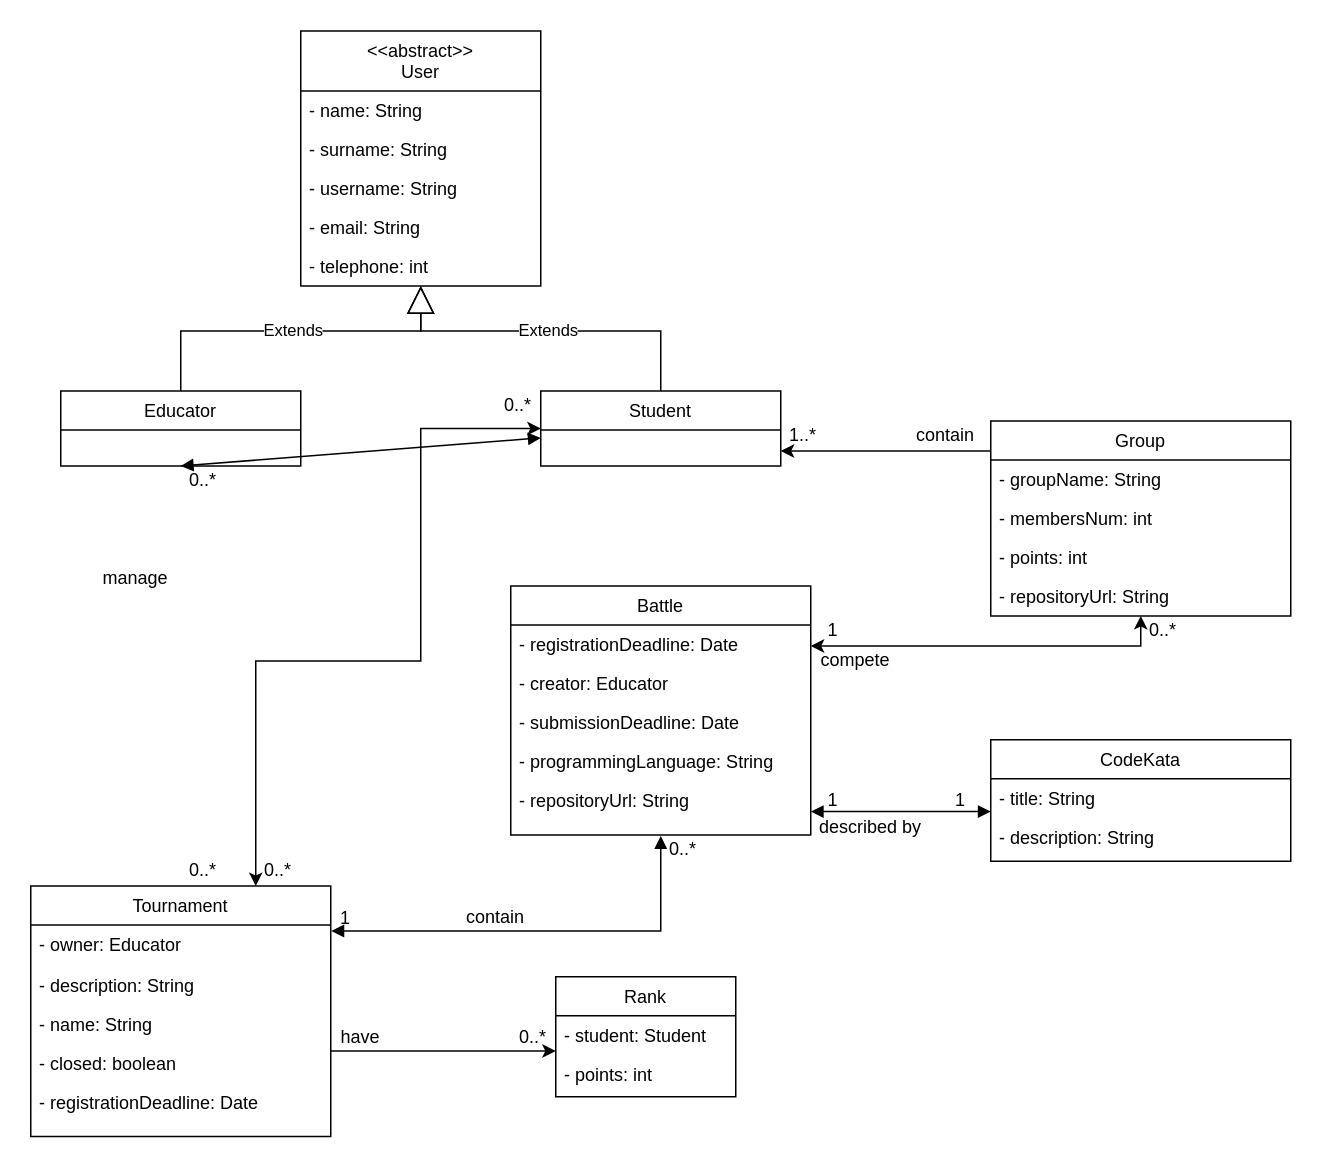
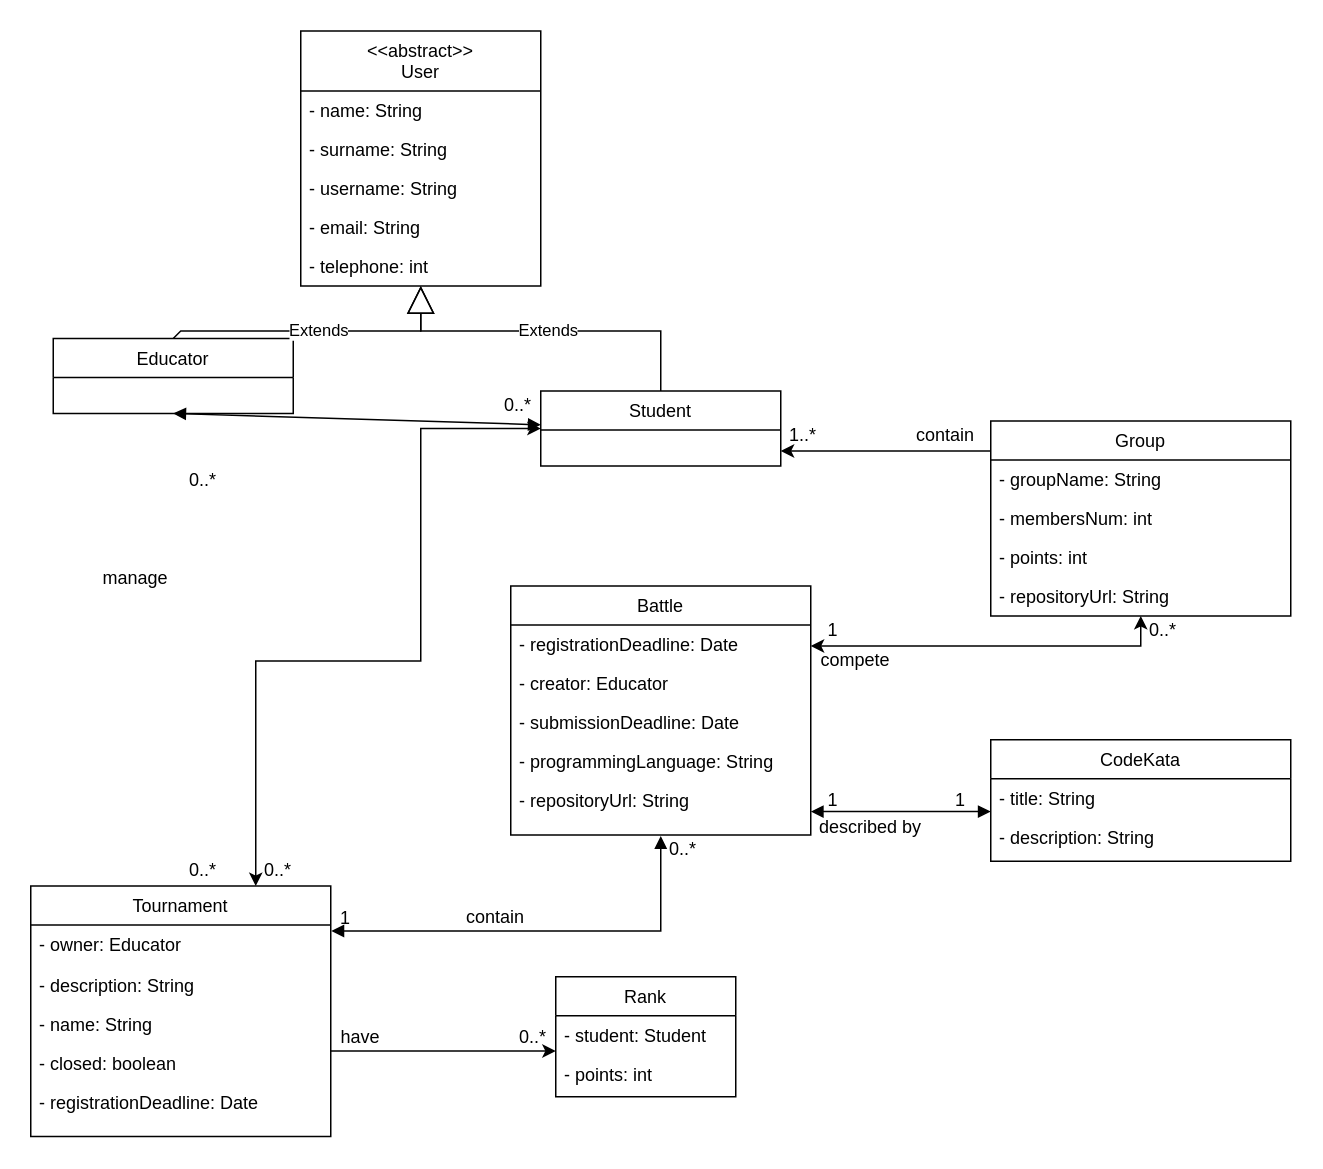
  <mxCell id="0" />
  <mxCell id="1" parent="0" />
  <mxCell id="2" value="Student" style="swimlane;fontStyle=0;align=center;verticalAlign=top;childLayout=stackLayout;horizontal=1;startSize=26;horizontalStack=0;resizeParent=1;resizeLast=0;collapsible=0;marginBottom=0;rounded=0;shadow=0;strokeWidth=1;" vertex="1" parent="1"><mxGeometry x="360" y="260" width="160" height="50" as="geometry"><mxRectangle x="130" y="380" width="160" height="26" as="alternateBounds" /></mxGeometry></mxCell>
- <mxCell id="3" value="Educator" style="swimlane;fontStyle=0;align=center;verticalAlign=top;childLayout=stackLayout;horizontal=1;startSize=26;horizontalStack=0;resizeParent=1;resizeLast=0;collapsible=0;marginBottom=0;rounded=0;shadow=0;strokeWidth=1;" vertex="1" parent="1"><mxGeometry x="40" y="260" width="160" height="50" as="geometry"><mxRectangle x="130" y="380" width="160" height="26" as="alternateBounds" /></mxGeometry></mxCell>
+ <mxCell id="3" value="Educator" style="swimlane;fontStyle=0;align=center;verticalAlign=top;childLayout=stackLayout;horizontal=1;startSize=26;horizontalStack=0;resizeParent=1;resizeLast=0;collapsible=0;marginBottom=0;rounded=0;shadow=0;strokeWidth=1;" vertex="1" parent="1"><mxGeometry x="35" y="225" width="160" height="50" as="geometry"><mxRectangle x="130" y="380" width="160" height="26" as="alternateBounds" /></mxGeometry></mxCell>
  <mxCell id="4" value="&lt;&lt;abstract&gt;&gt;&#10;User" style="swimlane;fontStyle=0;align=center;verticalAlign=top;childLayout=stackLayout;horizontal=1;startSize=40;horizontalStack=0;resizeParent=1;resizeLast=0;collapsible=0;marginBottom=0;rounded=0;shadow=0;strokeWidth=1;" vertex="1" parent="1"><mxGeometry x="200" y="20" width="160" height="170" as="geometry"><mxRectangle x="130" y="380" width="160" height="26" as="alternateBounds" /></mxGeometry></mxCell>
  <mxCell id="5" value="- name: String" style="text;align=left;verticalAlign=top;spacingLeft=4;spacingRight=4;overflow=hidden;rotatable=0;points=[[0,0.5],[1,0.5]];portConstraint=eastwest;" vertex="1" parent="4"><mxGeometry y="40" width="160" height="26" as="geometry" /></mxCell>
  <mxCell id="6" value="- surname: String" style="text;align=left;verticalAlign=top;spacingLeft=4;spacingRight=4;overflow=hidden;rotatable=0;points=[[0,0.5],[1,0.5]];portConstraint=eastwest;rounded=0;shadow=0;html=0;" vertex="1" parent="4"><mxGeometry y="66" width="160" height="26" as="geometry" /></mxCell>
  <mxCell id="7" value="- username: String" style="text;align=left;verticalAlign=top;spacingLeft=4;spacingRight=4;overflow=hidden;rotatable=0;points=[[0,0.5],[1,0.5]];portConstraint=eastwest;rounded=0;shadow=0;html=0;" vertex="1" parent="4"><mxGeometry y="92" width="160" height="26" as="geometry" /></mxCell>
  <mxCell id="8" value="- email: String" style="text;align=left;verticalAlign=top;spacingLeft=4;spacingRight=4;overflow=hidden;rotatable=0;points=[[0,0.5],[1,0.5]];portConstraint=eastwest;rounded=0;shadow=0;html=0;" vertex="1" parent="4"><mxGeometry y="118" width="160" height="26" as="geometry" /></mxCell>
  <mxCell id="9" value="- telephone: int" style="text;align=left;verticalAlign=top;spacingLeft=4;spacingRight=4;overflow=hidden;rotatable=0;points=[[0,0.5],[1,0.5]];portConstraint=eastwest;rounded=0;shadow=0;html=0;" vertex="1" parent="4"><mxGeometry y="144" width="160" height="26" as="geometry" /></mxCell>
  <mxCell id="10" value="Extends" style="endArrow=block;endSize=16;endFill=0;html=1;rounded=0;entryX=0.5;entryY=1;entryDx=0;entryDy=0;exitX=0.5;exitY=0;exitDx=0;exitDy=0;" edge="1" parent="1" source="3" target="4"><mxGeometry width="160" relative="1" as="geometry"><mxPoint x="700" y="200" as="sourcePoint" /><mxPoint x="860" y="200" as="targetPoint" /><Array as="points"><mxPoint x="120" y="220" /><mxPoint x="280" y="220" /></Array></mxGeometry></mxCell>
  <mxCell id="11" value="Extends" style="endArrow=block;endSize=16;endFill=0;html=1;rounded=0;exitX=0.5;exitY=0;exitDx=0;exitDy=0;entryX=0.5;entryY=1;entryDx=0;entryDy=0;" edge="1" parent="1" source="2" target="4"><mxGeometry width="160" relative="1" as="geometry"><mxPoint x="450" y="258" as="sourcePoint" /><mxPoint x="620" y="170" as="targetPoint" /><Array as="points"><mxPoint y="220" x="440" /><mxPoint x="280" y="220" /></Array></mxGeometry></mxCell>
  <mxCell id="12" value="Tournament" style="swimlane;fontStyle=0;align=center;verticalAlign=top;childLayout=stackLayout;horizontal=1;startSize=26;horizontalStack=0;resizeParent=1;resizeLast=0;collapsible=0;marginBottom=0;rounded=0;shadow=0;strokeWidth=1;container=1;" vertex="1" parent="1"><mxGeometry x="20" y="590" width="200" height="167" as="geometry"><mxRectangle x="130" y="380" width="160" height="26" as="alternateBounds" /></mxGeometry></mxCell>
  <mxCell id="13" value="- owner: Educator" style="text;align=left;verticalAlign=top;spacingLeft=4;spacingRight=4;overflow=hidden;rotatable=0;points=[[0,0.5],[1,0.5]];portConstraint=eastwest;" vertex="1" parent="12"><mxGeometry y="26" width="200" height="27" as="geometry" /></mxCell>
  <mxCell id="14" value="- description: String" style="text;align=left;verticalAlign=top;spacingLeft=4;spacingRight=4;overflow=hidden;rotatable=0;points=[[0,0.5],[1,0.5]];portConstraint=eastwest;" vertex="1" parent="12"><mxGeometry y="53" width="200" height="26" as="geometry" /></mxCell>
  <mxCell id="15" value="- name: String" style="text;align=left;verticalAlign=top;spacingLeft=4;spacingRight=4;overflow=hidden;rotatable=0;points=[[0,0.5],[1,0.5]];portConstraint=eastwest;" vertex="1" parent="12"><mxGeometry y="79" width="200" height="26" as="geometry" /></mxCell>
  <mxCell id="16" value="- closed: boolean" style="text;align=left;verticalAlign=top;spacingLeft=4;spacingRight=4;overflow=hidden;rotatable=0;points=[[0,0.5],[1,0.5]];portConstraint=eastwest;" vertex="1" parent="12"><mxGeometry y="105" width="200" height="26" as="geometry" /></mxCell>
  <mxCell id="17" value="- registrationDeadline: Date" style="text;align=left;verticalAlign=top;spacingLeft=4;spacingRight=4;overflow=hidden;rotatable=0;points=[[0,0.5],[1,0.5]];portConstraint=eastwest;rounded=0;shadow=0;html=0;" vertex="1" parent="12"><mxGeometry y="131" width="200" height="36" as="geometry" /></mxCell>
  <mxCell id="18" value="Rank" style="swimlane;fontStyle=0;align=center;verticalAlign=top;childLayout=stackLayout;horizontal=1;startSize=26;horizontalStack=0;resizeParent=1;resizeLast=0;collapsible=0;marginBottom=0;rounded=0;shadow=0;strokeWidth=1;" vertex="1" parent="1"><mxGeometry x="370" y="650.5" width="120" height="80" as="geometry"><mxRectangle x="130" y="380" width="160" height="26" as="alternateBounds" /></mxGeometry></mxCell>
  <mxCell id="19" value="- student: Student" style="text;align=left;verticalAlign=top;spacingLeft=4;spacingRight=4;overflow=hidden;rotatable=0;points=[[0,0.5],[1,0.5]];portConstraint=eastwest;" vertex="1" parent="18"><mxGeometry y="26" width="120" height="26" as="geometry" /></mxCell>
  <mxCell id="20" value="- points: int" style="text;align=left;verticalAlign=top;spacingLeft=4;spacingRight=4;overflow=hidden;rotatable=0;points=[[0,0.5],[1,0.5]];portConstraint=eastwest;rounded=0;shadow=0;html=0;" vertex="1" parent="18"><mxGeometry y="52" width="120" height="26" as="geometry" /></mxCell>
  <mxCell id="21" value="Group" style="swimlane;fontStyle=0;align=center;verticalAlign=top;childLayout=stackLayout;horizontal=1;startSize=26;horizontalStack=0;resizeParent=1;resizeLast=0;collapsible=0;marginBottom=0;rounded=0;shadow=0;strokeWidth=1;" vertex="1" parent="1"><mxGeometry x="660" y="280" width="200" height="130" as="geometry"><mxRectangle x="130" y="380" width="160" height="26" as="alternateBounds" /></mxGeometry></mxCell>
  <mxCell id="22" value="- groupName: String" style="text;align=left;verticalAlign=top;spacingLeft=4;spacingRight=4;overflow=hidden;rotatable=0;points=[[0,0.5],[1,0.5]];portConstraint=eastwest;" vertex="1" parent="21"><mxGeometry y="26" width="200" height="26" as="geometry" /></mxCell>
  <mxCell id="23" value="- membersNum: int" style="text;align=left;verticalAlign=top;spacingLeft=4;spacingRight=4;overflow=hidden;rotatable=0;points=[[0,0.5],[1,0.5]];portConstraint=eastwest;" vertex="1" parent="21"><mxGeometry y="52" width="200" height="26" as="geometry" /></mxCell>
  <mxCell id="24" value="- points: int" style="text;align=left;verticalAlign=top;spacingLeft=4;spacingRight=4;overflow=hidden;rotatable=0;points=[[0,0.5],[1,0.5]];portConstraint=eastwest;rounded=0;shadow=0;html=0;" vertex="1" parent="21"><mxGeometry y="78" width="200" height="26" as="geometry" /></mxCell>
  <mxCell id="25" value="- repositoryUrl: String" style="text;align=left;verticalAlign=top;spacingLeft=4;spacingRight=4;overflow=hidden;rotatable=0;points=[[0,0.5],[1,0.5]];portConstraint=eastwest;" vertex="1" parent="21"><mxGeometry y="104" width="200" height="26" as="geometry" /></mxCell>
  <mxCell id="26" value="" style="endArrow=block;startArrow=block;endFill=1;startFill=1;html=1;rounded=0;entryX=0.5;entryY=1.019;entryDx=0;entryDy=0;exitX=1.002;exitY=0.154;exitDx=0;exitDy=0;exitPerimeter=0;entryPerimeter=0;" edge="1" parent="1" target="34"><mxGeometry width="160" relative="1" as="geometry"><mxPoint x="220.4" y="620.004" as="sourcePoint" /><mxPoint x="340" y="659.66" as="targetPoint" /><Array as="points"><mxPoint x="280" y="620" /><mxPoint y="620" x="440" /></Array></mxGeometry></mxCell>
  <mxCell id="27" value="1" style="text;html=1;strokeColor=none;fillColor=none;align=center;verticalAlign=middle;whiteSpace=wrap;rounded=0;" vertex="1" parent="1"><mxGeometry x="220" y="604" width="20" height="16" as="geometry" /></mxCell>
  <mxCell id="28" value="&lt;font color=&quot;#000000&quot;&gt;0..*&lt;/font&gt;" style="text;html=1;strokeColor=none;fillColor=none;align=center;verticalAlign=middle;whiteSpace=wrap;rounded=0;labelBackgroundColor=none;fontColor=#3333FF;" vertex="1" parent="1"><mxGeometry x="445" y="557.5" width="20" height="16" as="geometry" /></mxCell>
  <mxCell id="29" value="Battle" style="swimlane;fontStyle=0;align=center;verticalAlign=top;childLayout=stackLayout;horizontal=1;startSize=26;horizontalStack=0;resizeParent=1;resizeLast=0;collapsible=0;marginBottom=0;rounded=0;shadow=0;strokeWidth=1;" vertex="1" parent="1"><mxGeometry x="340" y="390" width="200" height="166" as="geometry"><mxRectangle x="130" y="380" width="160" height="26" as="alternateBounds" /></mxGeometry></mxCell>
  <mxCell id="30" value="- registrationDeadline: Date" style="text;align=left;verticalAlign=top;spacingLeft=4;spacingRight=4;overflow=hidden;rotatable=0;points=[[0,0.5],[1,0.5]];portConstraint=eastwest;" vertex="1" parent="29"><mxGeometry y="26" width="200" height="26" as="geometry" /></mxCell>
  <mxCell id="31" value="- creator: Educator" style="text;align=left;verticalAlign=top;spacingLeft=4;spacingRight=4;overflow=hidden;rotatable=0;points=[[0,0.5],[1,0.5]];portConstraint=eastwest;" vertex="1" parent="29"><mxGeometry y="52" width="200" height="26" as="geometry" /></mxCell>
  <mxCell id="32" value="- submissionDeadline: Date" style="text;align=left;verticalAlign=top;spacingLeft=4;spacingRight=4;overflow=hidden;rotatable=0;points=[[0,0.5],[1,0.5]];portConstraint=eastwest;" vertex="1" parent="29"><mxGeometry y="78" width="200" height="26" as="geometry" /></mxCell>
  <mxCell id="33" value="- programmingLanguage: String" style="text;align=left;verticalAlign=top;spacingLeft=4;spacingRight=4;overflow=hidden;rotatable=0;points=[[0,0.5],[1,0.5]];portConstraint=eastwest;rounded=0;shadow=0;html=0;" vertex="1" parent="29"><mxGeometry y="104" width="200" height="26" as="geometry" /></mxCell>
  <mxCell id="34" value="- repositoryUrl: String" style="text;align=left;verticalAlign=top;spacingLeft=4;spacingRight=4;overflow=hidden;rotatable=0;points=[[0,0.5],[1,0.5]];portConstraint=eastwest;rounded=0;shadow=0;html=0;" vertex="1" parent="29"><mxGeometry y="130" width="200" height="36" as="geometry" /></mxCell>
  <mxCell id="35" value="" style="endArrow=block;startArrow=block;endFill=1;startFill=1;html=1;rounded=0;exitX=0.5;exitY=1;exitDx=0;exitDy=0;" edge="1" parent="1" source="3" target="2"><mxGeometry width="160" relative="1" as="geometry"><mxPoint x="90" y="408" as="sourcePoint" /><mxPoint x="210" y="408" as="targetPoint" /></mxGeometry></mxCell>
  <mxCell id="36" value="0..*" style="text;html=1;strokeColor=none;fillColor=none;align=center;verticalAlign=middle;whiteSpace=wrap;rounded=0;" vertex="1" parent="1"><mxGeometry x="120" y="570" width="30" height="20" as="geometry" /></mxCell>
  <mxCell id="37" value="0..*" style="text;html=1;strokeColor=none;fillColor=none;align=center;verticalAlign=middle;whiteSpace=wrap;rounded=0;" vertex="1" parent="1"><mxGeometry x="120" y="310" width="30" height="20" as="geometry" /></mxCell>
  <mxCell id="38" value="" style="endArrow=classic;startArrow=classic;html=1;rounded=0;exitX=0.75;exitY=0;exitDx=0;exitDy=0;entryX=0;entryY=0.5;entryDx=0;entryDy=0;" edge="1" parent="1" source="12" target="2"><mxGeometry width="50" height="50" relative="1" as="geometry"><mxPoint x="180" y="440" as="sourcePoint" /><mxPoint x="340" y="440" as="targetPoint" /><Array as="points"><mxPoint x="170" y="440" /><mxPoint x="280" y="440" /><mxPoint x="280" y="285" /></Array></mxGeometry></mxCell>
  <mxCell id="39" value="0..*" style="text;html=1;strokeColor=none;fillColor=none;align=center;verticalAlign=middle;whiteSpace=wrap;rounded=0;" vertex="1" parent="1"><mxGeometry x="330" y="260" width="30" height="20" as="geometry" /></mxCell>
  <mxCell id="40" value="0..*" style="text;html=1;strokeColor=none;fillColor=none;align=center;verticalAlign=middle;whiteSpace=wrap;rounded=0;" vertex="1" parent="1"><mxGeometry x="170" y="570" width="30" height="20" as="geometry" /></mxCell>
  <mxCell id="41" value="manage" style="text;html=1;strokeColor=none;fillColor=none;align=center;verticalAlign=middle;whiteSpace=wrap;rounded=0;" vertex="1" parent="1"><mxGeometry x="60" y="310" width="60" height="150" as="geometry" /></mxCell>
  <mxCell id="42" value="contain" style="text;html=1;strokeColor=none;fillColor=none;align=center;verticalAlign=middle;whiteSpace=wrap;rounded=0;" vertex="1" parent="1"><mxGeometry x="220" y="601" width="220" height="19" as="geometry" /></mxCell>
  <mxCell id="43" value="have" style="text;html=1;strokeColor=none;fillColor=none;align=center;verticalAlign=middle;whiteSpace=wrap;rounded=0;" vertex="1" parent="1"><mxGeometry x="220" y="681" width="40" height="19" as="geometry" /></mxCell>
  <mxCell id="44" value="" style="endArrow=classic;startArrow=classic;html=1;rounded=0;exitX=1;exitY=0.5;exitDx=0;exitDy=0;entryX=0;entryY=0;entryDx=0;entryDy=0;" edge="1" parent="1" target="47"><mxGeometry width="50" height="50" relative="1" as="geometry"><mxPoint x="540" y="430" as="sourcePoint" /><mxPoint x="660" y="430" as="targetPoint" /><Array as="points"><mxPoint x="760" y="430" /></Array></mxGeometry></mxCell>
  <mxCell id="45" value="" style="endArrow=none;startArrow=classic;html=1;rounded=0;entryX=0;entryY=0.5;entryDx=0;entryDy=0;endFill=0;" edge="1" parent="1"><mxGeometry width="50" height="50" relative="1" as="geometry"><mxPoint x="520" y="300" as="sourcePoint" /><mxPoint x="660" y="300" as="targetPoint" /><Array as="points" /></mxGeometry></mxCell>
  <mxCell id="46" value="compete" style="text;html=1;strokeColor=none;fillColor=none;align=center;verticalAlign=middle;whiteSpace=wrap;rounded=0;" vertex="1" parent="1"><mxGeometry x="540" y="430" width="60" height="20" as="geometry" /></mxCell>
  <mxCell id="47" value="0..*" style="text;html=1;strokeColor=none;fillColor=none;align=center;verticalAlign=middle;whiteSpace=wrap;rounded=0;" vertex="1" parent="1"><mxGeometry x="760" y="410" width="30" height="20" as="geometry" /></mxCell>
  <mxCell id="48" value="1" style="text;html=1;strokeColor=none;fillColor=none;align=center;verticalAlign=middle;whiteSpace=wrap;rounded=0;" vertex="1" parent="1"><mxGeometry x="540" y="410" width="30" height="20" as="geometry" /></mxCell>
  <mxCell id="49" value="1..*" style="text;html=1;strokeColor=none;fillColor=none;align=center;verticalAlign=middle;whiteSpace=wrap;rounded=0;" vertex="1" parent="1"><mxGeometry x="520" y="280" width="30" height="20" as="geometry" /></mxCell>
  <mxCell id="50" value="contain" style="text;html=1;strokeColor=none;fillColor=none;align=center;verticalAlign=middle;whiteSpace=wrap;rounded=0;" vertex="1" parent="1"><mxGeometry x="600" y="280" width="60" height="20" as="geometry" /></mxCell>
  <mxCell id="51" value="CodeKata" style="swimlane;fontStyle=0;align=center;verticalAlign=top;childLayout=stackLayout;horizontal=1;startSize=26;horizontalStack=0;resizeParent=1;resizeLast=0;collapsible=0;marginBottom=0;rounded=0;shadow=0;strokeWidth=1;" vertex="1" parent="1"><mxGeometry x="660" y="492.5" width="200" height="81" as="geometry"><mxRectangle x="130" y="380" width="160" height="26" as="alternateBounds" /></mxGeometry></mxCell>
  <mxCell id="52" value="- title: String" style="text;align=left;verticalAlign=top;spacingLeft=4;spacingRight=4;overflow=hidden;rotatable=0;points=[[0,0.5],[1,0.5]];portConstraint=eastwest;rounded=0;shadow=0;html=0;" vertex="1" parent="51"><mxGeometry y="26" width="200" height="26" as="geometry" /></mxCell>
  <mxCell id="53" value="- description: String" style="text;align=left;verticalAlign=top;spacingLeft=4;spacingRight=4;overflow=hidden;rotatable=0;points=[[0,0.5],[1,0.5]];portConstraint=eastwest;rounded=0;shadow=0;html=0;" vertex="1" parent="51"><mxGeometry y="52" width="200" height="26" as="geometry" /></mxCell>
  <mxCell id="54" value="" style="endArrow=block;startArrow=block;endFill=1;startFill=1;html=1;rounded=0;" edge="1" parent="1"><mxGeometry width="160" relative="1" as="geometry"><mxPoint x="540" y="540.41" as="sourcePoint" /><mxPoint x="660" y="540.41" as="targetPoint" /></mxGeometry></mxCell>
  <mxCell id="55" value="1" style="text;html=1;strokeColor=none;fillColor=none;align=center;verticalAlign=middle;whiteSpace=wrap;rounded=0;" vertex="1" parent="1"><mxGeometry x="545" y="525" width="20" height="16" as="geometry" /></mxCell>
  <mxCell id="56" value="1" style="text;html=1;strokeColor=none;fillColor=none;align=center;verticalAlign=middle;whiteSpace=wrap;rounded=0;" vertex="1" parent="1"><mxGeometry x="630" y="525" width="20" height="16" as="geometry" /></mxCell>
  <mxCell id="57" value="described by" style="text;html=1;strokeColor=none;fillColor=none;align=center;verticalAlign=middle;whiteSpace=wrap;rounded=0;" vertex="1" parent="1"><mxGeometry x="540" y="541" width="80" height="19" as="geometry" /></mxCell>
  <mxCell id="58" value="" style="endArrow=classic;html=1;rounded=0;edgeStyle=orthogonalEdgeStyle;" edge="1" parent="1"><mxGeometry width="50" height="50" relative="1" as="geometry"><mxPoint x="220" y="700" as="sourcePoint" /><mxPoint x="370" y="700" as="targetPoint" /></mxGeometry></mxCell>
  <mxCell id="59" value="0..*" style="text;html=1;strokeColor=none;fillColor=none;align=center;verticalAlign=middle;whiteSpace=wrap;rounded=0;" vertex="1" parent="1"><mxGeometry x="340" y="681" width="30" height="19" as="geometry" /></mxCell>
